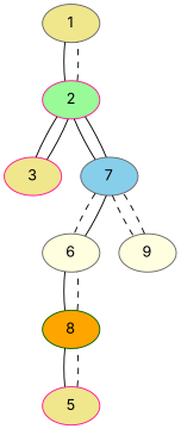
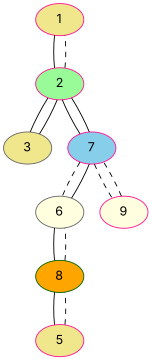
  graph {
    fontname=Inter
    node [color=deeppink fillcolor=khaki fontname=Inter style=filled]
    edge [fontname=Inter style=solid]
-   1 [color=gray40]
+   1
    2 [fillcolor=palegreen]
-   3
-   7 [color=gray40 fillcolor=skyblue]
+   3 [color=gray40]
+   7 [fillcolor=skyblue]
    6 [color=gray40 fillcolor=lightyellow]
-   9 [color=gray40 fillcolor=lightyellow]
+   9 [fillcolor=lightyellow]
    8 [color=darkgreen fillcolor=orange]
    5
    1 -- 2
    2 -- 1 [style=dashed]
    2 -- 3
    2 -- 7
    3 -- 2
    7 -- 2
    7 -- 6 [style=dashed]
    7 -- 9 [style=dashed]
    6 -- 7
    6 -- 8
    9 -- 7 [style=dashed]
    8 -- 6 [style=dashed]
    8 -- 5
    5 -- 8 [style=dashed]
  }
